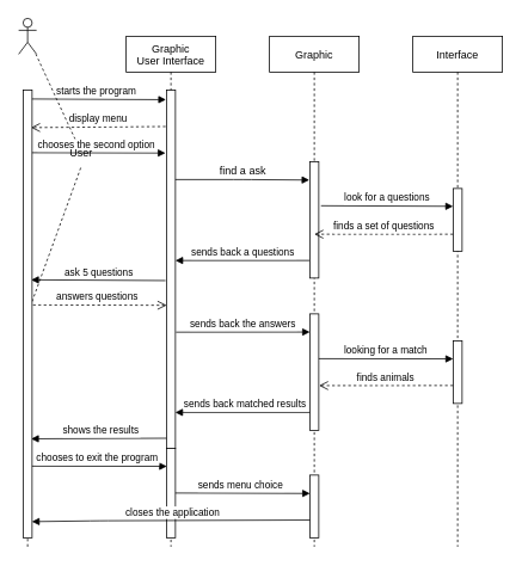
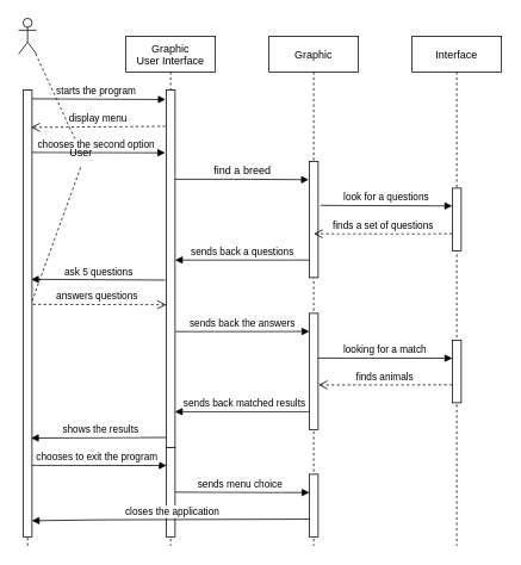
  <mxCell id="0" />
  <mxCell id="1" parent="0" />
  <mxCell id="2" value="Graphic&#10;User Interface" style="shape=umlLifeline;perimeter=lifelinePerimeter;container=1;collapsible=0;recursiveResize=0;rounded=0;shadow=0;strokeWidth=1;" vertex="1" parent="1"><mxGeometry x="140" y="40" width="100" height="570" as="geometry" /></mxCell>
  <mxCell id="3" value="shows the results" style="verticalAlign=bottom;endArrow=block;shadow=0;strokeWidth=1;entryX=0.895;entryY=0.779;entryDx=0;entryDy=0;entryPerimeter=0;" edge="1" parent="2" target="33"><mxGeometry relative="1" as="geometry"><mxPoint x="50" y="448.82" as="sourcePoint" /><mxPoint x="-100" y="450" as="targetPoint" /><mxPoint as="offset" /></mxGeometry></mxCell>
  <mxCell id="4" value="" style="rounded=0;whiteSpace=wrap;html=1;" vertex="1" parent="2"><mxGeometry x="45" y="60" width="10" height="400" as="geometry" /></mxCell>
  <mxCell id="5" value="Graphic" style="shape=umlLifeline;perimeter=lifelinePerimeter;container=1;collapsible=0;recursiveResize=0;rounded=0;shadow=0;strokeWidth=1;" vertex="1" parent="1"><mxGeometry x="300" y="40" width="100" height="570" as="geometry" /></mxCell>
  <mxCell id="6" value="sends back matched results" style="verticalAlign=bottom;endArrow=block;shadow=0;strokeWidth=1;entryX=0.979;entryY=0.9;entryDx=0;entryDy=0;entryPerimeter=0;" edge="1" parent="5" target="4"><mxGeometry x="-0.013" relative="1" as="geometry"><mxPoint x="50" y="420" as="sourcePoint" /><mxPoint x="-100" y="420" as="targetPoint" /><mxPoint as="offset" /></mxGeometry></mxCell>
  <mxCell id="7" value="" style="rounded=0;whiteSpace=wrap;html=1;" vertex="1" parent="5"><mxGeometry x="45" y="140" width="10" height="130" as="geometry" /></mxCell>
  <mxCell id="8" value="" style="rounded=0;whiteSpace=wrap;html=1;" vertex="1" parent="5"><mxGeometry x="45" y="310" width="10" height="130" as="geometry" /></mxCell>
  <mxCell id="9" value="" style="rounded=0;whiteSpace=wrap;html=1;" vertex="1" parent="5"><mxGeometry x="45" y="490" width="10" height="70" as="geometry" /></mxCell>
  <mxCell id="10" value="Interface" style="shape=umlLifeline;perimeter=lifelinePerimeter;container=1;collapsible=0;recursiveResize=0;rounded=0;shadow=0;strokeWidth=1;" vertex="1" parent="1"><mxGeometry x="460" y="40" width="100" height="570" as="geometry" /></mxCell>
  <mxCell id="11" value="" style="rounded=0;whiteSpace=wrap;html=1;" vertex="1" parent="10"><mxGeometry x="45" y="170" width="10" height="70" as="geometry" /></mxCell>
  <mxCell id="12" value="" style="rounded=0;whiteSpace=wrap;html=1;" vertex="1" parent="10"><mxGeometry x="45" y="340" width="10" height="70" as="geometry" /></mxCell>
  <mxCell id="13" value="" style="shape=umlActor;verticalLabelPosition=bottom;verticalAlign=top;html=1;outlineConnect=0;" vertex="1" parent="1"><mxGeometry x="20" y="20" width="20" height="40" as="geometry" /></mxCell>
  <mxCell id="14" value="" style="endArrow=none;dashed=1;html=1;rounded=0;startArrow=none;" edge="1" parent="1" target="13" source="29"><mxGeometry width="50" height="50" relative="1" as="geometry"><mxPoint x="30" y="570" as="sourcePoint" /><mxPoint x="30" y="100" as="targetPoint" /></mxGeometry></mxCell>
  <mxCell id="15" value="starts the program" style="verticalAlign=bottom;endArrow=block;shadow=0;strokeWidth=1;entryX=-0.053;entryY=0.027;entryDx=0;entryDy=0;entryPerimeter=0;" edge="1" parent="1" target="4"><mxGeometry relative="1" as="geometry"><mxPoint x="30" y="110" as="sourcePoint" /><mxPoint x="180" y="110" as="targetPoint" /></mxGeometry></mxCell>
  <mxCell id="16" value="chooses the second option" style="verticalAlign=bottom;endArrow=block;shadow=0;strokeWidth=1;entryX=-0.11;entryY=0.176;entryDx=0;entryDy=0;entryPerimeter=0;" edge="1" parent="1" target="4"><mxGeometry x="0.007" relative="1" as="geometry"><mxPoint x="30" y="170" as="sourcePoint" /><mxPoint x="180" y="170" as="targetPoint" /><mxPoint as="offset" /></mxGeometry></mxCell>
  <mxCell id="17" value="" style="verticalAlign=bottom;endArrow=block;shadow=0;strokeWidth=1;exitX=1;exitY=0.25;exitDx=0;exitDy=0;entryX=-0.05;entryY=0.158;entryDx=0;entryDy=0;entryPerimeter=0;" edge="1" parent="1" source="4" target="7"><mxGeometry relative="1" as="geometry"><mxPoint x="210" y="200" as="sourcePoint" /><mxPoint x="340" y="200" as="targetPoint" /><Array as="points"><mxPoint x="270" y="200" /></Array></mxGeometry></mxCell>
- <mxCell id="18" value="find a ask" style="text;html=1;align=center;verticalAlign=middle;resizable=0;points=[];autosize=1;strokeColor=none;fillColor=none;" vertex="1" parent="1"><mxGeometry x="225" y="175" width="90" height="30" as="geometry" /></mxCell>
+ <mxCell id="18" value="find a breed" style="text;html=1;align=center;verticalAlign=middle;resizable=0;points=[];autosize=1;strokeColor=none;fillColor=none;" vertex="1" parent="1"><mxGeometry x="225" y="175" width="90" height="30" as="geometry" /></mxCell>
  <mxCell id="19" value="ask 5 questions" style="verticalAlign=bottom;endArrow=block;shadow=0;strokeWidth=1;entryX=0.895;entryY=0.424;entryDx=0;entryDy=0;entryPerimeter=0;exitX=-0.11;exitY=0.532;exitDx=0;exitDy=0;exitPerimeter=0;" edge="1" parent="1" source="4" target="33"><mxGeometry x="-0.013" relative="1" as="geometry"><mxPoint x="180" y="312" as="sourcePoint" /><mxPoint x="30" y="310" as="targetPoint" /><mxPoint as="offset" /></mxGeometry></mxCell>
  <mxCell id="20" value="answers questions" style="verticalAlign=bottom;endArrow=open;dashed=1;endSize=8;shadow=0;strokeWidth=1;entryX=0.019;entryY=0.601;entryDx=0;entryDy=0;entryPerimeter=0;" edge="1" parent="1" target="4"><mxGeometry relative="1" as="geometry"><mxPoint x="180" y="340" as="targetPoint" /><mxPoint x="30" y="340" as="sourcePoint" /></mxGeometry></mxCell>
  <mxCell id="21" value="finds a set of questions" style="verticalAlign=bottom;endArrow=open;dashed=1;endSize=8;shadow=0;strokeWidth=1;exitX=-0.01;exitY=0.729;exitDx=0;exitDy=0;exitPerimeter=0;" edge="1" parent="1" source="11"><mxGeometry relative="1" as="geometry"><mxPoint x="350" y="261" as="targetPoint" /><mxPoint x="500" y="261" as="sourcePoint" /></mxGeometry></mxCell>
  <mxCell id="22" value="look for a questions" style="verticalAlign=bottom;endArrow=block;shadow=0;strokeWidth=1;exitX=1.248;exitY=0.379;exitDx=0;exitDy=0;exitPerimeter=0;entryX=-0.01;entryY=0.284;entryDx=0;entryDy=0;entryPerimeter=0;" edge="1" parent="1" source="7" target="11"><mxGeometry relative="1" as="geometry"><mxPoint x="380" y="230" as="sourcePoint" /><mxPoint x="490" y="230" as="targetPoint" /></mxGeometry></mxCell>
  <mxCell id="23" value="sends back a questions" style="verticalAlign=bottom;endArrow=block;shadow=0;strokeWidth=1;entryX=0.994;entryY=0.476;entryDx=0;entryDy=0;entryPerimeter=0;exitX=-0.041;exitY=0.849;exitDx=0;exitDy=0;exitPerimeter=0;" edge="1" parent="1" source="7" target="4"><mxGeometry x="-0.013" relative="1" as="geometry"><mxPoint x="340" y="290" as="sourcePoint" /><mxPoint x="200" y="290" as="targetPoint" /><mxPoint as="offset" /></mxGeometry></mxCell>
  <mxCell id="24" value="display menu" style="verticalAlign=bottom;endArrow=open;dashed=1;endSize=8;shadow=0;strokeWidth=1;entryX=0.88;entryY=0.084;entryDx=0;entryDy=0;entryPerimeter=0;exitX=-0.096;exitY=0.102;exitDx=0;exitDy=0;exitPerimeter=0;" edge="1" parent="1" source="4" target="33"><mxGeometry x="0.005" relative="1" as="geometry"><mxPoint x="30" y="140" as="targetPoint" /><mxPoint x="180" y="140" as="sourcePoint" /><mxPoint as="offset" /></mxGeometry></mxCell>
  <mxCell id="25" value="sends back the answers" style="verticalAlign=bottom;endArrow=block;shadow=0;strokeWidth=1;exitX=1.065;exitY=0.676;exitDx=0;exitDy=0;exitPerimeter=0;entryX=0.01;entryY=0.156;entryDx=0;entryDy=0;entryPerimeter=0;" edge="1" parent="1" source="4" target="8"><mxGeometry relative="1" as="geometry"><mxPoint x="200" y="370" as="sourcePoint" /><mxPoint x="340" y="370" as="targetPoint" /></mxGeometry></mxCell>
  <mxCell id="26" value="looking for a match" style="verticalAlign=bottom;endArrow=block;shadow=0;strokeWidth=1;entryX=0;entryY=0.289;entryDx=0;entryDy=0;entryPerimeter=0;exitX=1.003;exitY=0.385;exitDx=0;exitDy=0;exitPerimeter=0;" edge="1" parent="1" source="8" target="12"><mxGeometry relative="1" as="geometry"><mxPoint x="360" y="400" as="sourcePoint" /><mxPoint x="500" y="400" as="targetPoint" /></mxGeometry></mxCell>
  <mxCell id="27" value="finds animals" style="verticalAlign=bottom;endArrow=open;dashed=1;endSize=8;shadow=0;strokeWidth=1;exitX=-0.01;exitY=0.714;exitDx=0;exitDy=0;exitPerimeter=0;entryX=1.032;entryY=0.616;entryDx=0;entryDy=0;entryPerimeter=0;" edge="1" parent="1" source="12" target="8"><mxGeometry relative="1" as="geometry"><mxPoint x="360" y="430" as="targetPoint" /><mxPoint x="500" y="430" as="sourcePoint" /></mxGeometry></mxCell>
  <mxCell id="28" value="" style="endArrow=none;dashed=1;html=1;rounded=0;startArrow=none;entryX=0.5;entryY=1;entryDx=0;entryDy=0;" edge="1" parent="1" source="33" target="29"><mxGeometry width="50" height="50" relative="1" as="geometry"><mxPoint x="30" y="610" as="sourcePoint" /><mxPoint x="30" y="70" as="targetPoint" /><Array as="points" /></mxGeometry></mxCell>
  <mxCell id="29" value="User" style="text;html=1;strokeColor=none;fillColor=none;align=center;verticalAlign=middle;whiteSpace=wrap;rounded=0;" vertex="1" parent="1"><mxGeometry x="60" y="155" width="60" height="30" as="geometry" /></mxCell>
  <mxCell id="30" value="chooses to exit the program" style="verticalAlign=bottom;endArrow=block;shadow=0;strokeWidth=1;entryX=0.047;entryY=0.202;entryDx=0;entryDy=0;entryPerimeter=0;" edge="1" parent="1" target="34"><mxGeometry relative="1" as="geometry"><mxPoint x="30" y="520" as="sourcePoint" /><mxPoint x="190" y="520" as="targetPoint" /></mxGeometry></mxCell>
  <mxCell id="31" value="sends menu choice" style="verticalAlign=bottom;endArrow=block;shadow=0;strokeWidth=1;entryX=0.02;entryY=0.293;entryDx=0;entryDy=0;entryPerimeter=0;" edge="1" parent="1" target="9"><mxGeometry relative="1" as="geometry"><mxPoint x="190" y="550" as="sourcePoint" /><mxPoint x="330" y="550" as="targetPoint" /><mxPoint as="offset" /></mxGeometry></mxCell>
  <mxCell id="32" value="" style="endArrow=none;dashed=1;html=1;rounded=0;startArrow=none;entryX=0.5;entryY=1;entryDx=0;entryDy=0;" edge="1" parent="1" target="33"><mxGeometry width="50" height="50" relative="1" as="geometry"><mxPoint x="30" y="610" as="sourcePoint" /><mxPoint x="30" y="90" as="targetPoint" /><Array as="points"><mxPoint x="30" y="350" /></Array></mxGeometry></mxCell>
  <mxCell id="33" value="" style="rounded=0;whiteSpace=wrap;html=1;" vertex="1" parent="1"><mxGeometry x="25" y="100" width="10" height="500" as="geometry" /></mxCell>
  <mxCell id="34" value="" style="rounded=0;whiteSpace=wrap;html=1;" vertex="1" parent="1"><mxGeometry x="185" y="500" width="10" height="100" as="geometry" /></mxCell>
  <mxCell id="35" value="closes the application" style="verticalAlign=bottom;endArrow=block;shadow=0;strokeWidth=1;entryX=0.976;entryY=0.964;entryDx=0;entryDy=0;entryPerimeter=0;exitX=0.02;exitY=0.717;exitDx=0;exitDy=0;exitPerimeter=0;" edge="1" parent="1" source="9" target="33"><mxGeometry x="-0.013" relative="1" as="geometry"><mxPoint x="340" y="580" as="sourcePoint" /><mxPoint x="30" y="580" as="targetPoint" /><mxPoint as="offset" /><Array as="points"><mxPoint x="110" y="581" /></Array></mxGeometry></mxCell>
